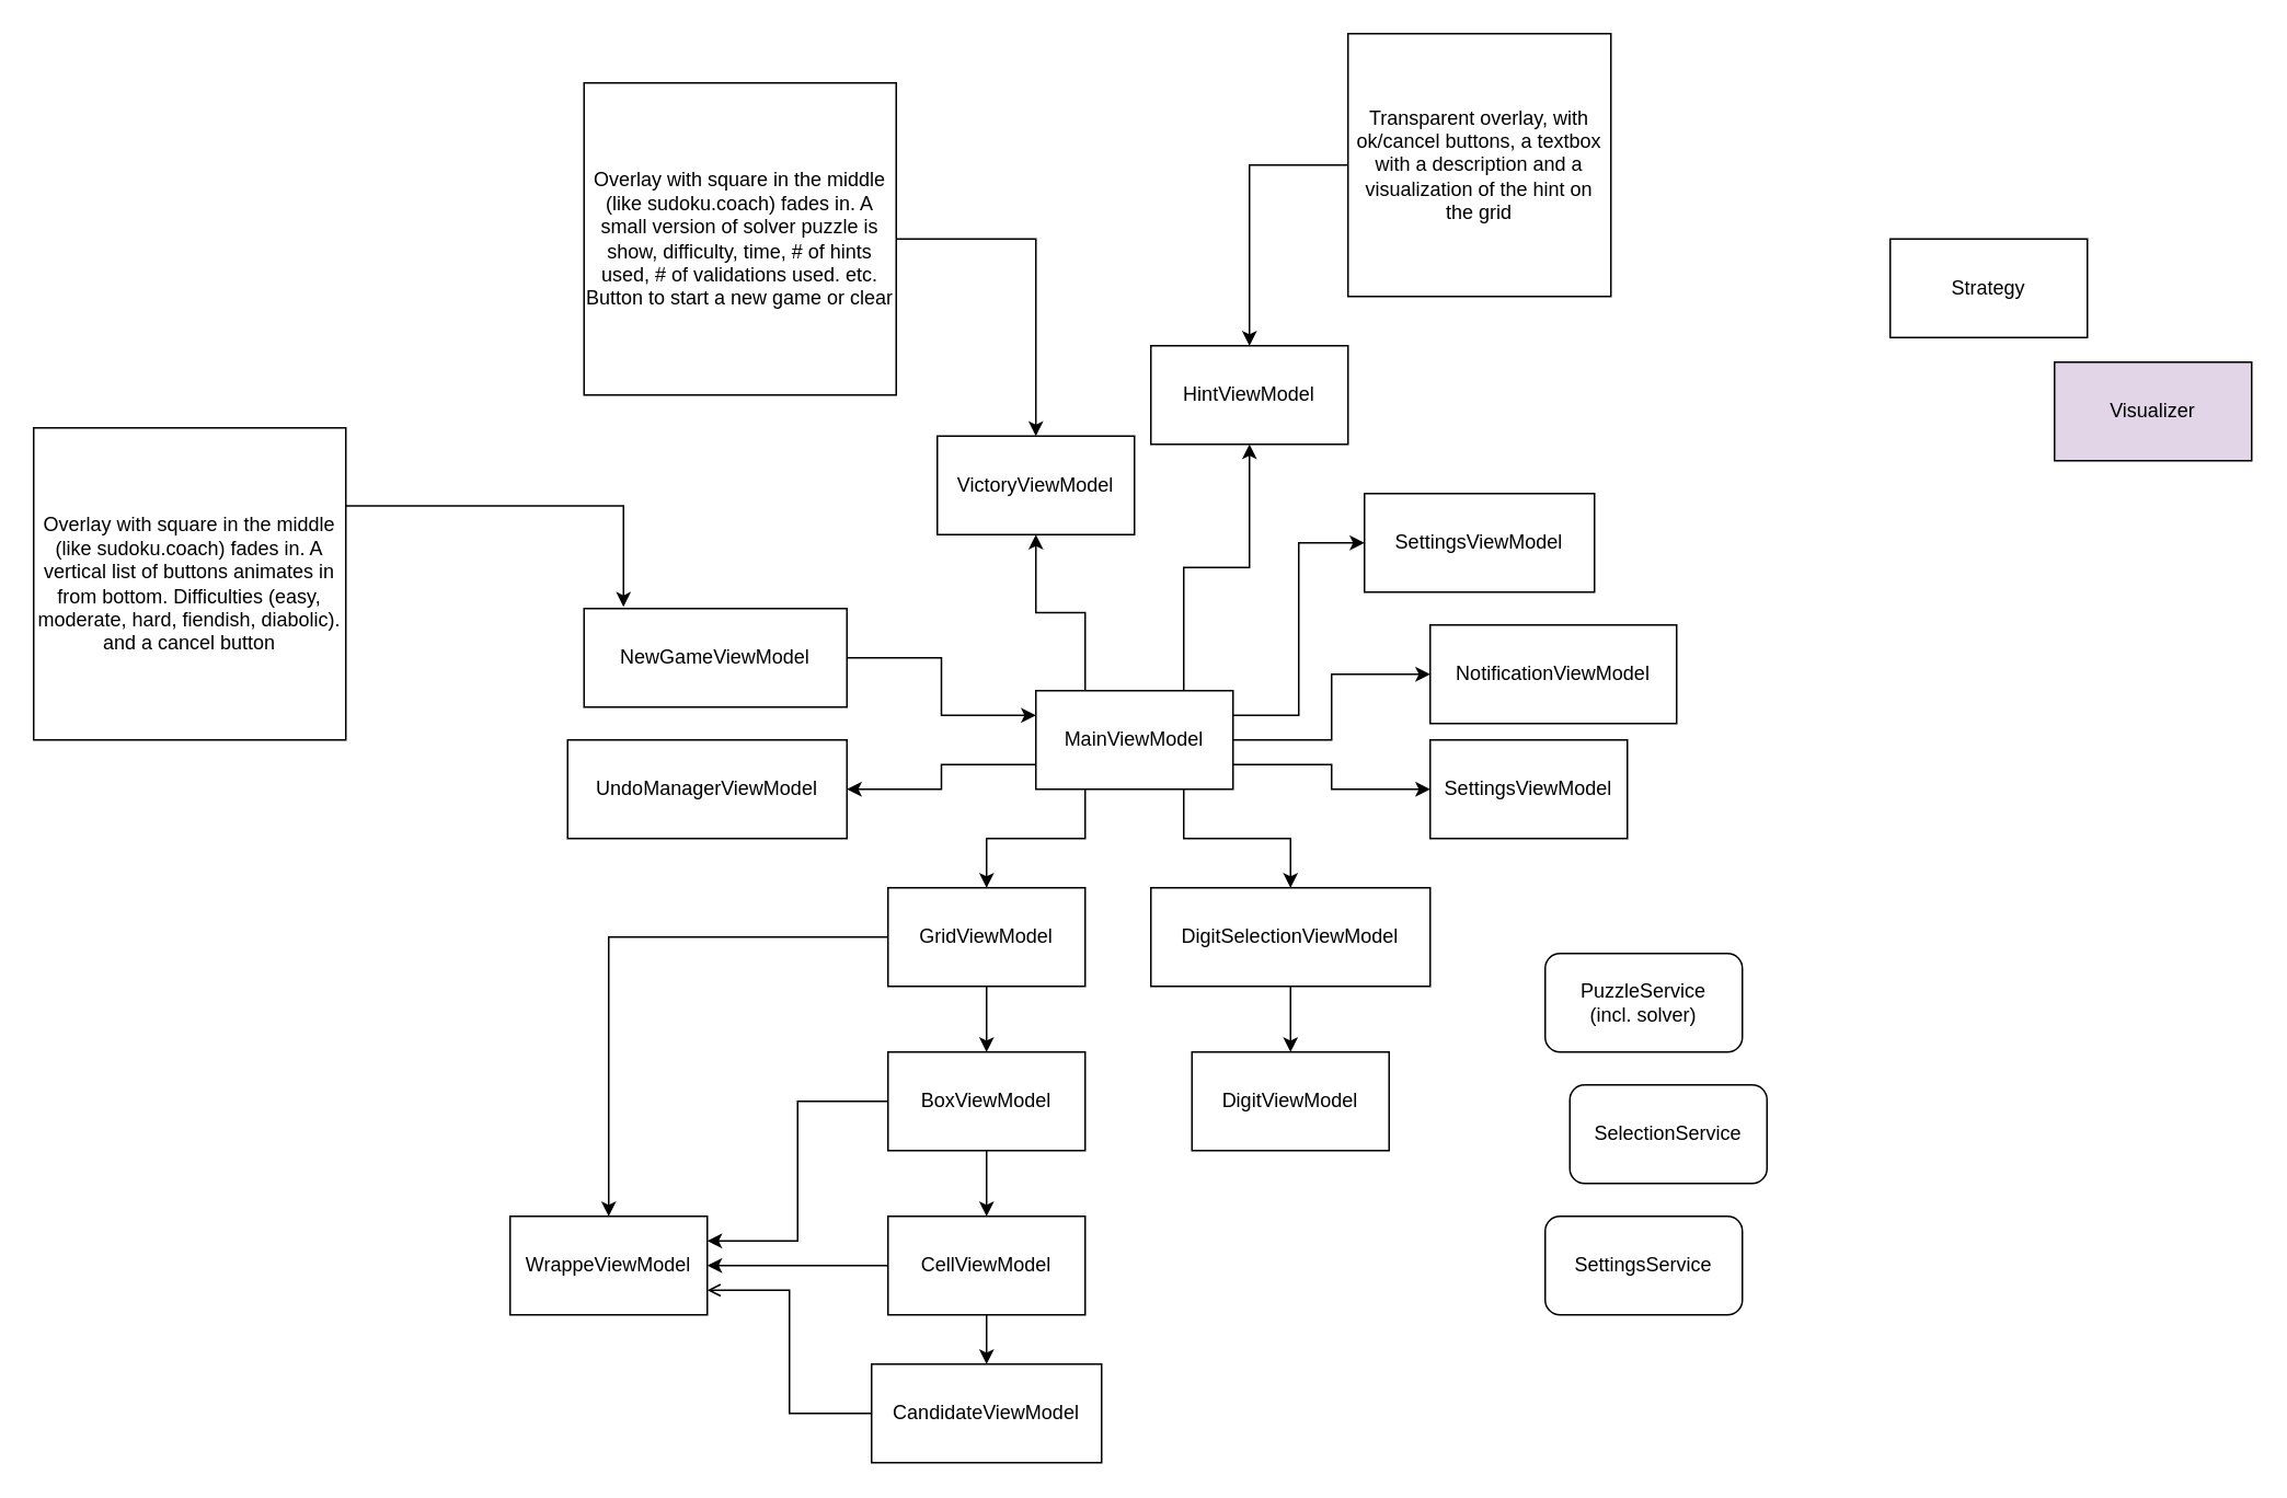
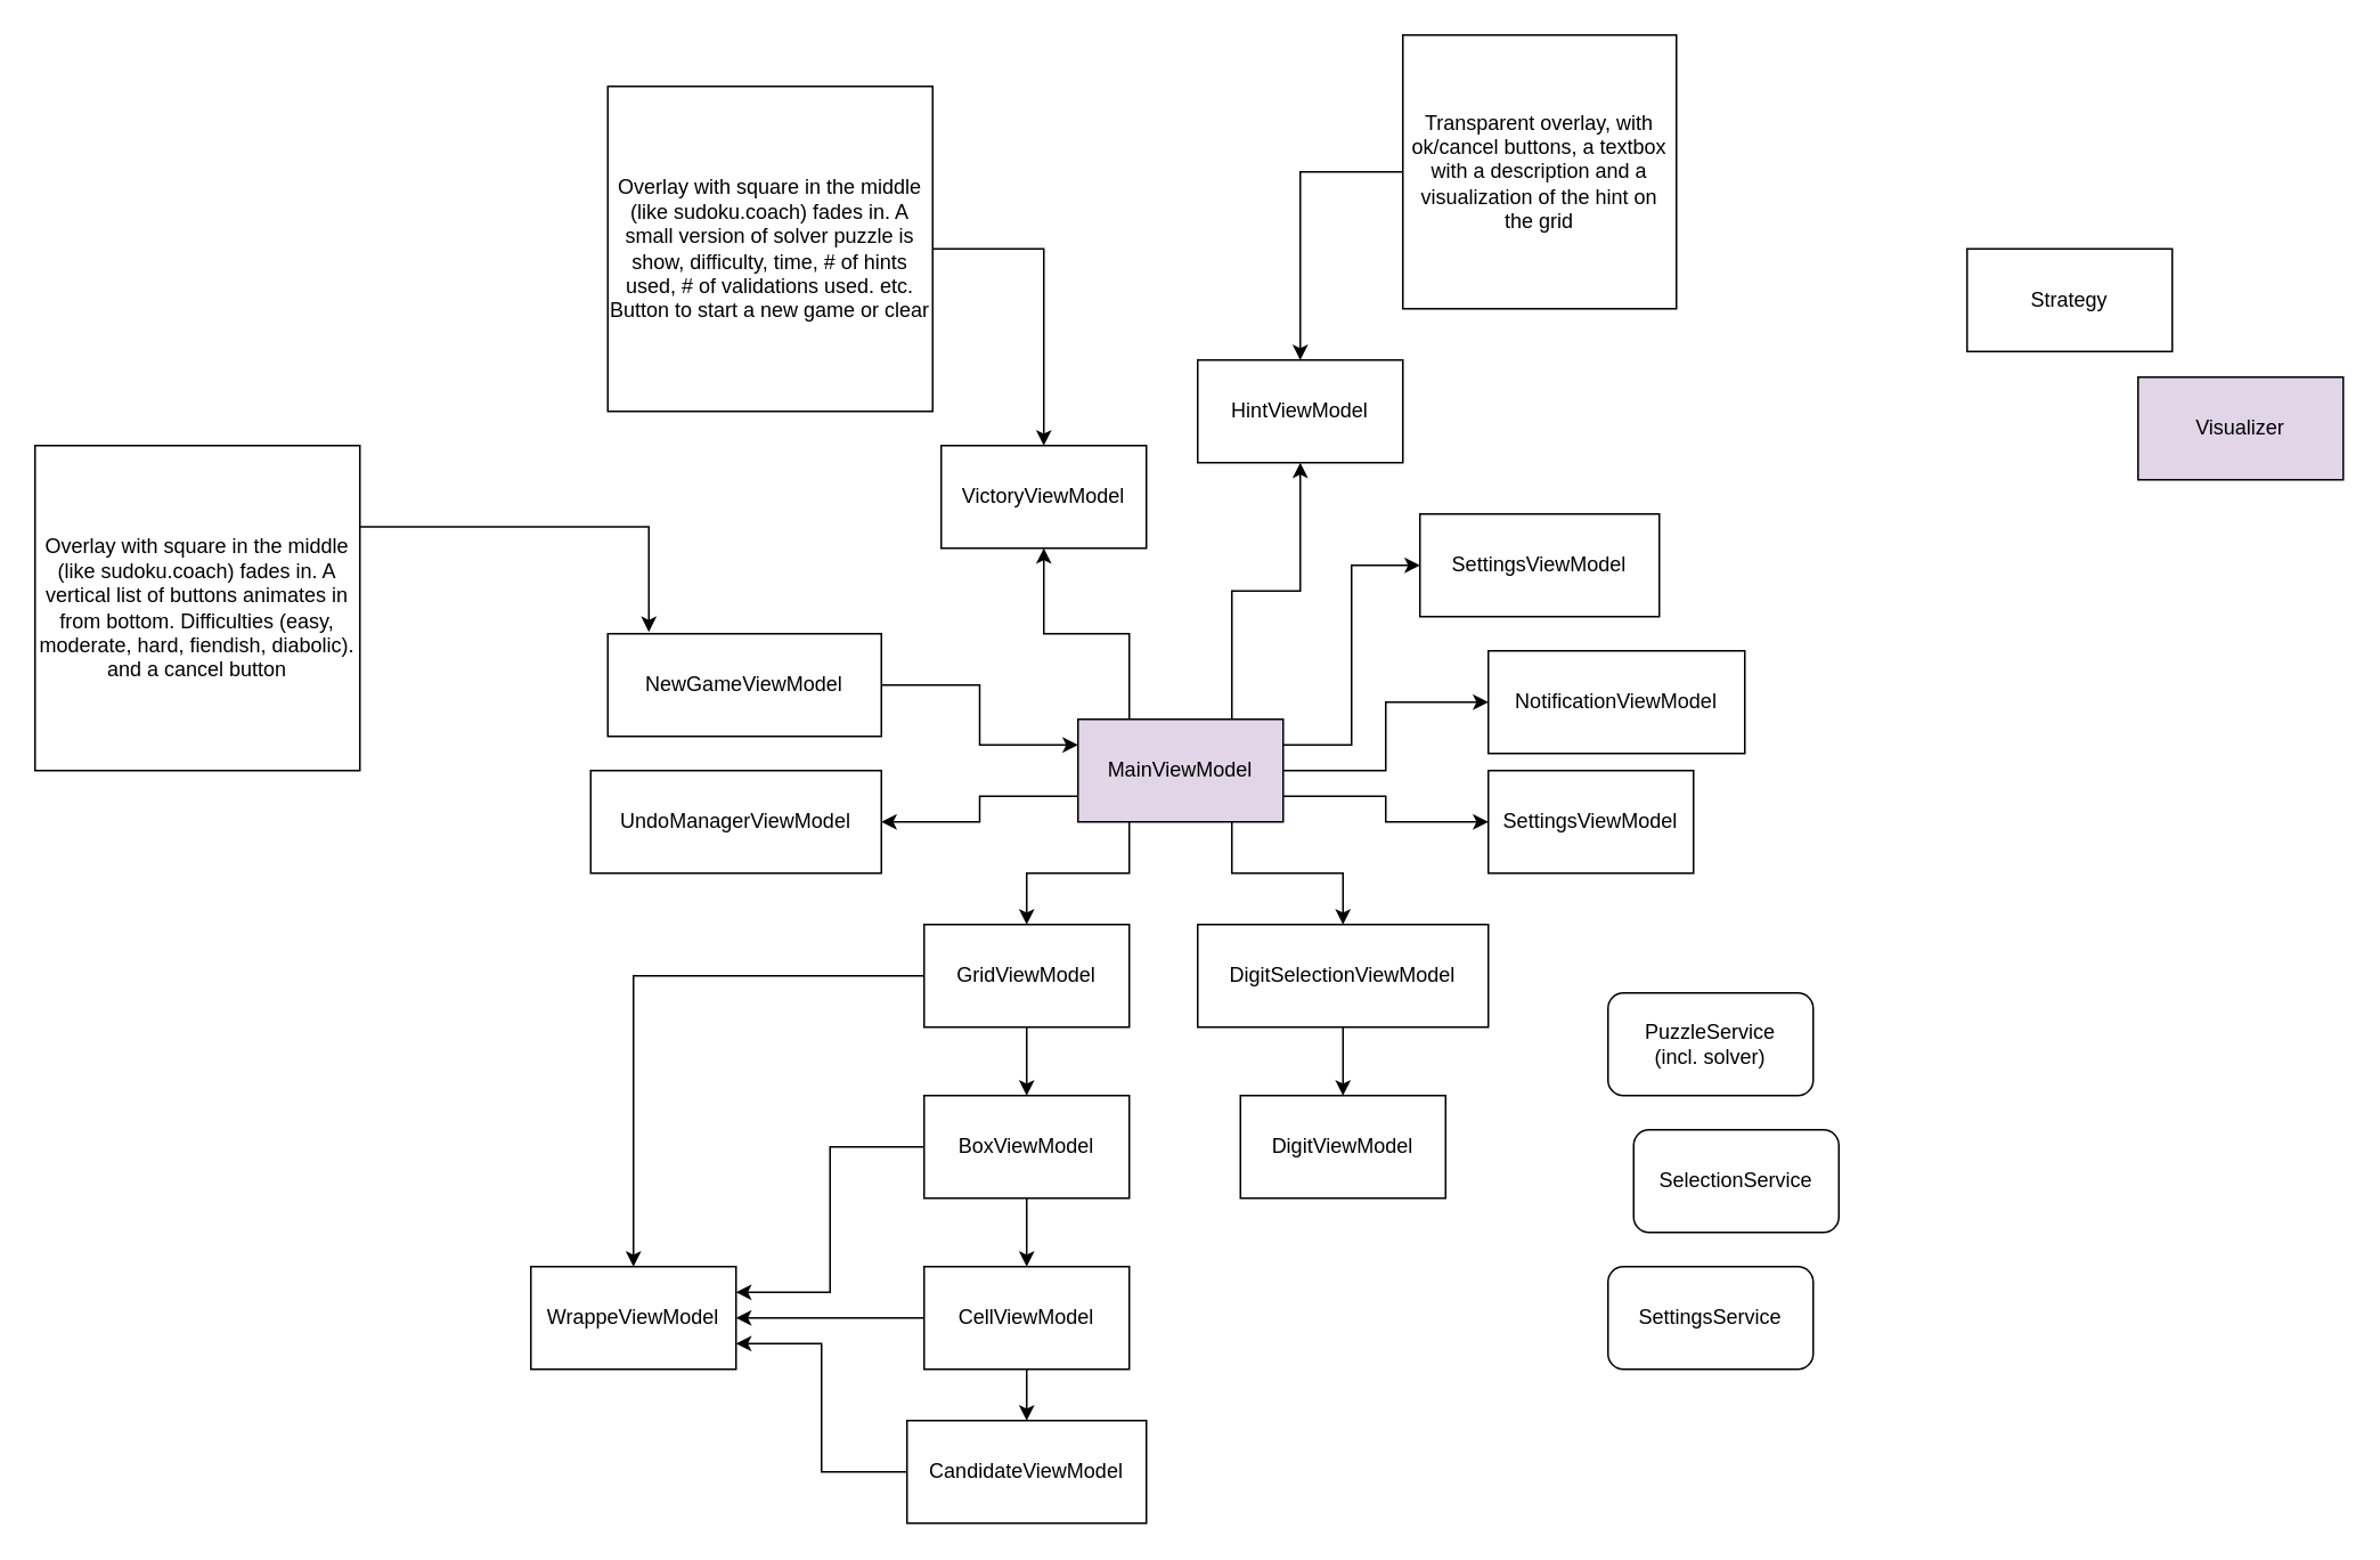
  <mxCell id="0" />
  <mxCell id="1" parent="0" />
  <mxCell id="2" style="edgeStyle=orthogonalEdgeStyle;rounded=0;orthogonalLoop=1;jettySize=auto;html=1;exitX=0;exitY=0.75;exitDx=0;exitDy=0;entryX=1;entryY=0.5;entryDx=0;entryDy=0;" parent="1" source="10" target="25" edge="1"><mxGeometry relative="1" as="geometry" /></mxCell>
  <mxCell id="3" style="edgeStyle=orthogonalEdgeStyle;rounded=0;orthogonalLoop=1;jettySize=auto;html=1;exitX=0.25;exitY=1;exitDx=0;exitDy=0;entryX=0.5;entryY=0;entryDx=0;entryDy=0;" parent="1" source="10" target="13" edge="1"><mxGeometry relative="1" as="geometry" /></mxCell>
  <mxCell id="4" style="edgeStyle=orthogonalEdgeStyle;rounded=0;orthogonalLoop=1;jettySize=auto;html=1;exitX=0.75;exitY=1;exitDx=0;exitDy=0;entryX=0.5;entryY=0;entryDx=0;entryDy=0;" parent="1" source="10" target="15" edge="1"><mxGeometry relative="1" as="geometry" /></mxCell>
  <mxCell id="5" style="edgeStyle=orthogonalEdgeStyle;rounded=0;orthogonalLoop=1;jettySize=auto;html=1;exitX=1;exitY=0.75;exitDx=0;exitDy=0;entryX=0;entryY=0.5;entryDx=0;entryDy=0;" parent="1" source="10" target="28" edge="1"><mxGeometry relative="1" as="geometry" /></mxCell>
  <mxCell id="6" style="edgeStyle=orthogonalEdgeStyle;rounded=0;orthogonalLoop=1;jettySize=auto;html=1;exitX=0.75;exitY=0;exitDx=0;exitDy=0;entryX=0.5;entryY=1;entryDx=0;entryDy=0;" parent="1" source="10" target="29" edge="1"><mxGeometry relative="1" as="geometry" /></mxCell>
  <mxCell id="7" style="edgeStyle=orthogonalEdgeStyle;rounded=0;orthogonalLoop=1;jettySize=auto;html=1;exitX=0.25;exitY=0;exitDx=0;exitDy=0;entryX=0.5;entryY=1;entryDx=0;entryDy=0;" parent="1" source="10" target="30" edge="1"><mxGeometry relative="1" as="geometry" /></mxCell>
  <mxCell id="8" style="edgeStyle=orthogonalEdgeStyle;rounded=0;orthogonalLoop=1;jettySize=auto;html=1;exitX=1;exitY=0.5;exitDx=0;exitDy=0;entryX=0;entryY=0.5;entryDx=0;entryDy=0;" parent="1" source="10" target="31" edge="1"><mxGeometry relative="1" as="geometry" /></mxCell>
  <mxCell id="9" style="edgeStyle=orthogonalEdgeStyle;rounded=0;orthogonalLoop=1;jettySize=auto;html=1;exitX=1;exitY=0.25;exitDx=0;exitDy=0;entryX=0;entryY=0.5;entryDx=0;entryDy=0;" parent="1" source="10" target="43" edge="1"><mxGeometry relative="1" as="geometry" /></mxCell>
- <mxCell id="10" value="MainViewModel" style="rounded=0;whiteSpace=wrap;html=1;" parent="1" vertex="1"><mxGeometry x="630" y="420" width="120" height="60" as="geometry" /></mxCell>
+ <mxCell id="10" value="MainViewModel" style="rounded=0;whiteSpace=wrap;html=1;fillColor=#e1d5e7;" parent="1" vertex="1"><mxGeometry x="630" y="420" width="120" height="60" as="geometry" /></mxCell>
  <mxCell id="11" style="edgeStyle=orthogonalEdgeStyle;rounded=0;orthogonalLoop=1;jettySize=auto;html=1;exitX=0.5;exitY=1;exitDx=0;exitDy=0;entryX=0.5;entryY=0;entryDx=0;entryDy=0;" parent="1" source="13" target="18" edge="1"><mxGeometry relative="1" as="geometry" /></mxCell>
  <mxCell id="12" style="edgeStyle=orthogonalEdgeStyle;rounded=0;orthogonalLoop=1;jettySize=auto;html=1;exitX=0;exitY=0.5;exitDx=0;exitDy=0;" parent="1" source="13" target="34" edge="1"><mxGeometry relative="1" as="geometry" /></mxCell>
  <mxCell id="13" value="GridViewModel" style="rounded=0;whiteSpace=wrap;html=1;" parent="1" vertex="1"><mxGeometry x="540" y="540" width="120" height="60" as="geometry" /></mxCell>
  <mxCell id="14" style="edgeStyle=orthogonalEdgeStyle;rounded=0;orthogonalLoop=1;jettySize=auto;html=1;exitX=0.5;exitY=1;exitDx=0;exitDy=0;entryX=0.5;entryY=0;entryDx=0;entryDy=0;" parent="1" source="15" target="24" edge="1"><mxGeometry relative="1" as="geometry" /></mxCell>
  <mxCell id="15" value="DigitSelectionViewModel" style="rounded=0;whiteSpace=wrap;html=1;" parent="1" vertex="1"><mxGeometry x="700" y="540" width="170" height="60" as="geometry" /></mxCell>
  <mxCell id="16" style="edgeStyle=orthogonalEdgeStyle;rounded=0;orthogonalLoop=1;jettySize=auto;html=1;exitX=0.5;exitY=1;exitDx=0;exitDy=0;entryX=0.5;entryY=0;entryDx=0;entryDy=0;" parent="1" source="18" target="21" edge="1"><mxGeometry relative="1" as="geometry" /></mxCell>
  <mxCell id="17" style="edgeStyle=orthogonalEdgeStyle;rounded=0;orthogonalLoop=1;jettySize=auto;html=1;exitX=0;exitY=0.5;exitDx=0;exitDy=0;entryX=1;entryY=0.25;entryDx=0;entryDy=0;" parent="1" source="18" target="34" edge="1"><mxGeometry relative="1" as="geometry" /></mxCell>
  <mxCell id="18" value="BoxViewModel" style="rounded=0;whiteSpace=wrap;html=1;" parent="1" vertex="1"><mxGeometry x="540" y="640" width="120" height="60" as="geometry" /></mxCell>
  <mxCell id="19" style="edgeStyle=orthogonalEdgeStyle;rounded=0;orthogonalLoop=1;jettySize=auto;html=1;exitX=0.5;exitY=1;exitDx=0;exitDy=0;entryX=0.5;entryY=0;entryDx=0;entryDy=0;" parent="1" source="21" target="23" edge="1"><mxGeometry relative="1" as="geometry" /></mxCell>
  <mxCell id="20" style="edgeStyle=orthogonalEdgeStyle;rounded=0;orthogonalLoop=1;jettySize=auto;html=1;exitX=0;exitY=0.5;exitDx=0;exitDy=0;entryX=1;entryY=0.5;entryDx=0;entryDy=0;" parent="1" source="21" target="34" edge="1"><mxGeometry relative="1" as="geometry" /></mxCell>
  <mxCell id="21" value="CellViewModel" style="rounded=0;whiteSpace=wrap;html=1;" parent="1" vertex="1"><mxGeometry x="540" y="740" width="120" height="60" as="geometry" /></mxCell>
- <mxCell id="22" style="edgeStyle=orthogonalEdgeStyle;rounded=0;orthogonalLoop=1;jettySize=auto;html=1;exitX=0;exitY=0.5;exitDx=0;exitDy=0;entryX=1;entryY=0.75;entryDx=0;entryDy=0;endArrow=open;" parent="1" source="23" target="34" edge="1"><mxGeometry relative="1" as="geometry" /></mxCell>
+ <mxCell id="22" style="edgeStyle=orthogonalEdgeStyle;rounded=0;orthogonalLoop=1;jettySize=auto;html=1;exitX=0;exitY=0.5;exitDx=0;exitDy=0;entryX=1;entryY=0.75;entryDx=0;entryDy=0;" parent="1" source="23" target="34" edge="1"><mxGeometry relative="1" as="geometry" /></mxCell>
  <mxCell id="23" value="CandidateViewModel" style="rounded=0;whiteSpace=wrap;html=1;" parent="1" vertex="1"><mxGeometry x="530" y="830" width="140" height="60" as="geometry" /></mxCell>
  <mxCell id="24" value="DigitViewModel" style="rounded=0;whiteSpace=wrap;html=1;" parent="1" vertex="1"><mxGeometry x="725" y="640" width="120" height="60" as="geometry" /></mxCell>
  <mxCell id="25" value="UndoManagerViewModel" style="rounded=0;whiteSpace=wrap;html=1;" parent="1" vertex="1"><mxGeometry x="345" y="450" width="170" height="60" as="geometry" /></mxCell>
  <mxCell id="26" value="PuzzleService&lt;div&gt;(incl. solver&lt;span style=&quot;background-color: transparent; color: light-dark(rgb(0, 0, 0), rgb(255, 255, 255));&quot;&gt;)&lt;/span&gt;&lt;/div&gt;" style="rounded=1;whiteSpace=wrap;html=1;" parent="1" vertex="1"><mxGeometry x="940" y="580" width="120" height="60" as="geometry" /></mxCell>
  <mxCell id="27" value="SelectionService" style="rounded=1;whiteSpace=wrap;html=1;" parent="1" vertex="1"><mxGeometry x="955" y="660" width="120" height="60" as="geometry" /></mxCell>
  <mxCell id="28" value="SettingsViewModel" style="rounded=0;whiteSpace=wrap;html=1;" parent="1" vertex="1"><mxGeometry x="870" y="450" width="120" height="60" as="geometry" /></mxCell>
  <mxCell id="29" value="HintViewModel" style="rounded=0;whiteSpace=wrap;html=1;" parent="1" vertex="1"><mxGeometry x="700" y="210" width="120" height="60" as="geometry" /></mxCell>
- <mxCell id="30" value="VictoryViewModel" style="rounded=0;whiteSpace=wrap;html=1;" parent="1" vertex="1"><mxGeometry x="570" y="265" width="120" height="60" as="geometry" /></mxCell>
+ <mxCell id="30" value="VictoryViewModel" style="rounded=0;whiteSpace=wrap;html=1;" parent="1" vertex="1"><mxGeometry x="550" y="260" width="120" height="60" as="geometry" /></mxCell>
  <mxCell id="31" value="NotificationViewModel" style="rounded=0;whiteSpace=wrap;html=1;" parent="1" vertex="1"><mxGeometry x="870" y="380" width="150" height="60" as="geometry" /></mxCell>
  <mxCell id="32" value="Strategy" style="rounded=0;whiteSpace=wrap;html=1;" parent="1" vertex="1"><mxGeometry x="1150" y="145" width="120" height="60" as="geometry" /></mxCell>
  <mxCell id="33" value="Visualizer" style="rounded=0;whiteSpace=wrap;html=1;fillColor=#e1d5e7;" parent="1" vertex="1"><mxGeometry x="1250" y="220" width="120" height="60" as="geometry" /></mxCell>
  <mxCell id="34" value="WrappeViewModel" style="rounded=0;whiteSpace=wrap;html=1;" parent="1" vertex="1"><mxGeometry x="310" y="740" width="120" height="60" as="geometry" /></mxCell>
  <mxCell id="35" style="edgeStyle=orthogonalEdgeStyle;rounded=0;orthogonalLoop=1;jettySize=auto;html=1;exitX=1;exitY=0.5;exitDx=0;exitDy=0;entryX=0;entryY=0.25;entryDx=0;entryDy=0;" parent="1" source="36" target="10" edge="1"><mxGeometry relative="1" as="geometry" /></mxCell>
  <mxCell id="36" value="NewGameViewModel" style="rounded=0;whiteSpace=wrap;html=1;" parent="1" vertex="1"><mxGeometry x="355" y="370" width="160" height="60" as="geometry" /></mxCell>
  <mxCell id="37" value="Overlay with square in the middle (like sudoku.coach) fades in. A vertical list of buttons animates in from bottom. Difficulties (easy, moderate, hard, fiendish, diabolic). and a cancel button" style="whiteSpace=wrap;html=1;aspect=fixed;" parent="1" vertex="1"><mxGeometry x="20" y="260" width="190" height="190" as="geometry" /></mxCell>
  <mxCell id="38" style="edgeStyle=orthogonalEdgeStyle;rounded=0;orthogonalLoop=1;jettySize=auto;html=1;exitX=1;exitY=0.25;exitDx=0;exitDy=0;entryX=0.15;entryY=-0.017;entryDx=0;entryDy=0;entryPerimeter=0;" parent="1" source="37" target="36" edge="1"><mxGeometry relative="1" as="geometry" /></mxCell>
  <mxCell id="39" style="edgeStyle=orthogonalEdgeStyle;rounded=0;orthogonalLoop=1;jettySize=auto;html=1;exitX=1;exitY=0.5;exitDx=0;exitDy=0;entryX=0.5;entryY=0;entryDx=0;entryDy=0;" parent="1" source="40" target="30" edge="1"><mxGeometry relative="1" as="geometry" /></mxCell>
  <mxCell id="40" value="Overlay with square in the middle (like sudoku.coach) fades in. A small version of solver puzzle is show, difficulty, time, # of hints used, # of validations used. etc.&lt;div&gt;Button to start a new game or clear&lt;/div&gt;" style="whiteSpace=wrap;html=1;aspect=fixed;" parent="1" vertex="1"><mxGeometry x="355" y="50" width="190" height="190" as="geometry" /></mxCell>
  <mxCell id="41" style="edgeStyle=orthogonalEdgeStyle;rounded=0;orthogonalLoop=1;jettySize=auto;html=1;exitX=0;exitY=0.5;exitDx=0;exitDy=0;entryX=0.5;entryY=0;entryDx=0;entryDy=0;" parent="1" source="42" target="29" edge="1"><mxGeometry relative="1" as="geometry" /></mxCell>
  <mxCell id="42" value="Transparent overlay, with ok/cancel buttons, a textbox with a description and a visualization of the hint on the grid" style="whiteSpace=wrap;html=1;aspect=fixed;" parent="1" vertex="1"><mxGeometry x="820" y="20" width="160" height="160" as="geometry" /></mxCell>
  <mxCell id="43" value="SettingsViewModel" style="rounded=0;whiteSpace=wrap;html=1;" parent="1" vertex="1"><mxGeometry x="830" y="300" width="140" height="60" as="geometry" /></mxCell>
  <mxCell id="44" value="SettingsService" style="rounded=1;whiteSpace=wrap;html=1;" vertex="1" parent="1"><mxGeometry x="940" y="740" width="120" height="60" as="geometry" /></mxCell>
